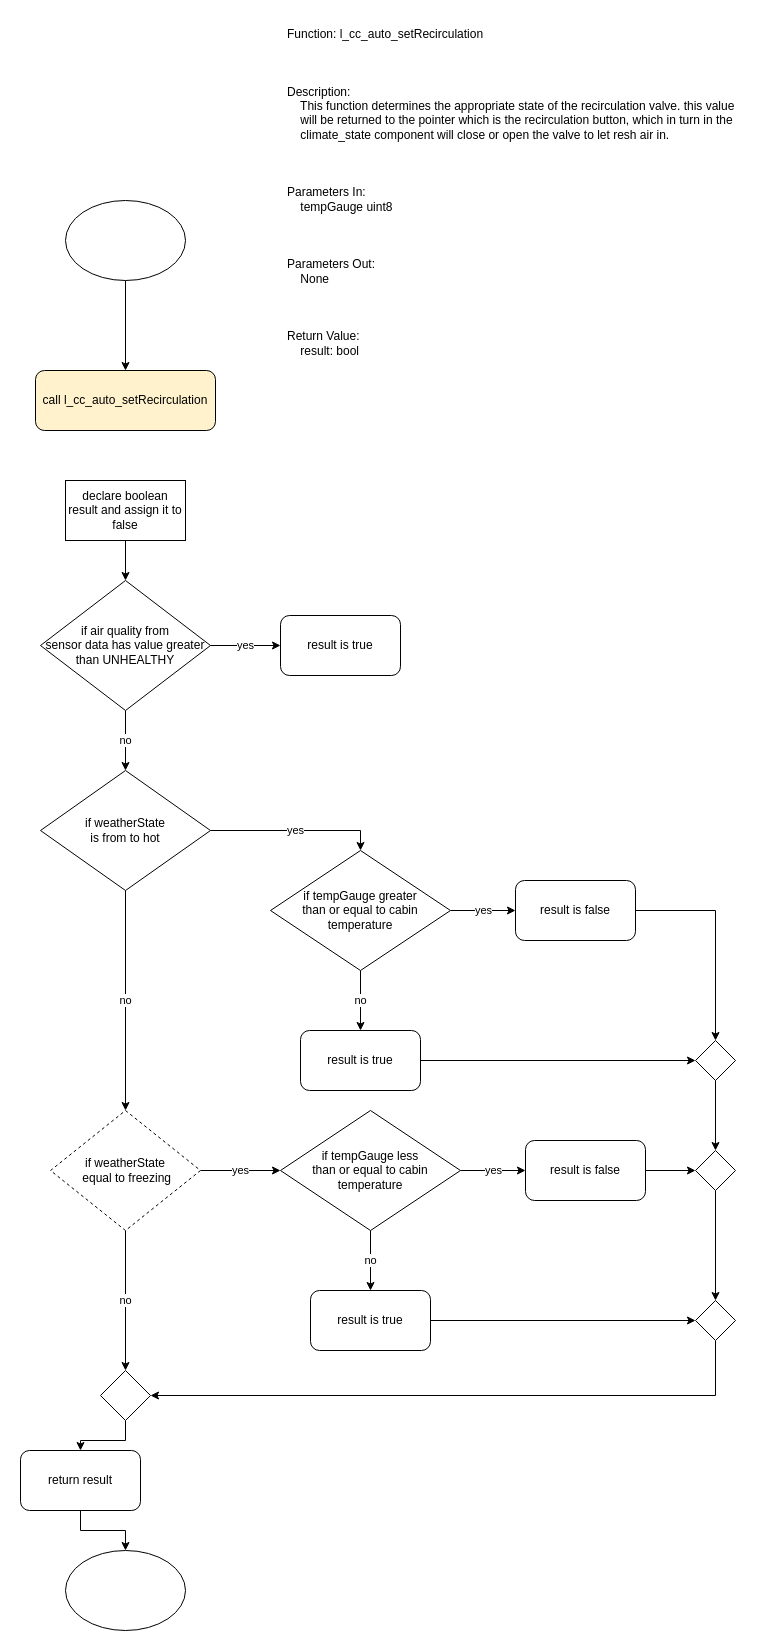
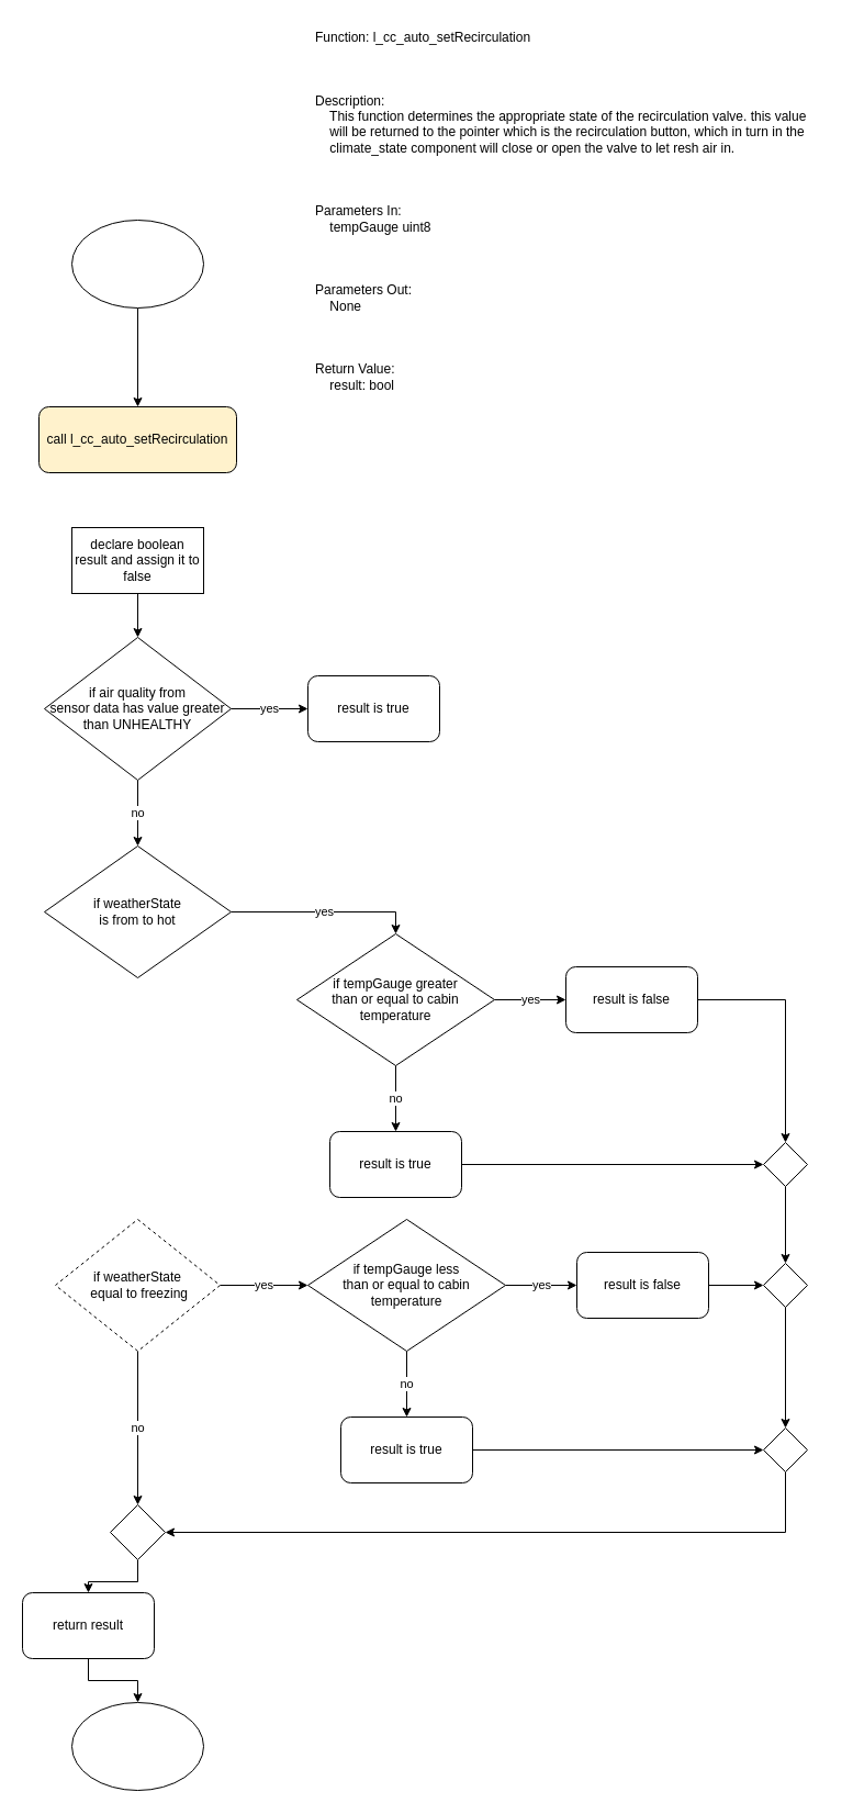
  <mxCell id="0" />
  <mxCell id="1" parent="0" />
  <mxCell id="2" value="Function: l_cc_auto_setRecirculation&#10;&#10;&#10;&#10;Description:&#10;    This function determines the appropriate state of the recirculation valve. this value&#10;    will be returned to the pointer which is the recirculation button, which in turn in the &#10;    climate_state component will close or open the valve to let resh air in.&#10;&#10;&#10;&#10;Parameters In:&#10;    tempGauge uint8&#10;&#10;&#10;&#10;Parameters Out:&#10;    None&#10;&#10;&#10;&#10;Return Value:&#10;    result: bool" style="text;whiteSpace=wrap;" vertex="1" parent="1"><mxGeometry x="285" y="20" width="470" height="360" as="geometry" /></mxCell>
  <mxCell id="3" style="edgeStyle=orthogonalEdgeStyle;rounded=0;orthogonalLoop=1;jettySize=auto;html=1;" edge="1" parent="1" source="4" target="5"><mxGeometry relative="1" as="geometry"><mxPoint x="125" y="400" as="targetPoint" /></mxGeometry></mxCell>
  <mxCell id="4" value="" style="ellipse;whiteSpace=wrap;html=1;" vertex="1" parent="1"><mxGeometry x="65" y="200" width="120" height="80" as="geometry" /></mxCell>
  <mxCell id="5" value="call&amp;nbsp;l_cc_auto_setRecirculation" style="rounded=1;whiteSpace=wrap;html=1;fillColor=#fff2cc;" vertex="1" parent="1"><mxGeometry x="35" y="370" width="180" height="60" as="geometry" /></mxCell>
  <mxCell id="6" style="edgeStyle=orthogonalEdgeStyle;rounded=0;orthogonalLoop=1;jettySize=auto;html=1;entryX=0.5;entryY=0;entryDx=0;entryDy=0;" edge="1" parent="1" source="7" target="10"><mxGeometry relative="1" as="geometry"><mxPoint x="125" y="580" as="targetPoint" /></mxGeometry></mxCell>
  <mxCell id="7" value="declare boolean result and assign it to false" style="whiteSpace=wrap;html=1;rounded=0;" vertex="1" parent="1"><mxGeometry x="65" y="480" width="120" height="60" as="geometry" /></mxCell>
  <mxCell id="8" value="yes" style="edgeStyle=orthogonalEdgeStyle;rounded=0;orthogonalLoop=1;jettySize=auto;html=1;" edge="1" parent="1" source="10" target="11"><mxGeometry relative="1" as="geometry"><mxPoint x="305" y="645" as="targetPoint" /></mxGeometry></mxCell>
  <mxCell id="9" value="no" style="edgeStyle=orthogonalEdgeStyle;rounded=0;orthogonalLoop=1;jettySize=auto;html=1;" edge="1" parent="1" source="10" target="14"><mxGeometry relative="1" as="geometry"><mxPoint x="125" y="800" as="targetPoint" /></mxGeometry></mxCell>
  <mxCell id="10" value="if air quality from &lt;br&gt;sensor data has value greater than UNHEALTHY" style="rhombus;whiteSpace=wrap;html=1;" vertex="1" parent="1"><mxGeometry x="40" y="580" width="170" height="130" as="geometry" /></mxCell>
  <mxCell id="11" value="result is true" style="rounded=1;whiteSpace=wrap;html=1;" vertex="1" parent="1"><mxGeometry x="280" y="615" width="120" height="60" as="geometry" /></mxCell>
  <mxCell id="12" value="yes" style="edgeStyle=orthogonalEdgeStyle;rounded=0;orthogonalLoop=1;jettySize=auto;html=1;entryX=0.5;entryY=0;entryDx=0;entryDy=0;" edge="1" parent="1" source="14" target="17"><mxGeometry relative="1" as="geometry"><mxPoint x="275" y="830" as="targetPoint" /></mxGeometry></mxCell>
- <mxCell id="13" value="no" style="edgeStyle=orthogonalEdgeStyle;rounded=0;orthogonalLoop=1;jettySize=auto;html=1;" edge="1" parent="1" source="14" target="24"><mxGeometry relative="1" as="geometry"><mxPoint x="125" y="1160" as="targetPoint" /></mxGeometry></mxCell>
  <mxCell id="14" value="if weatherState &lt;br&gt;is from to hot" style="rhombus;whiteSpace=wrap;html=1;" vertex="1" parent="1"><mxGeometry x="40" y="770" width="170" height="120" as="geometry" /></mxCell>
  <mxCell id="15" value="no" style="edgeStyle=orthogonalEdgeStyle;rounded=0;orthogonalLoop=1;jettySize=auto;html=1;" edge="1" parent="1" source="17" target="21"><mxGeometry relative="1" as="geometry"><mxPoint x="360" y="1010" as="targetPoint" /></mxGeometry></mxCell>
  <mxCell id="16" value="yes" style="edgeStyle=orthogonalEdgeStyle;rounded=0;orthogonalLoop=1;jettySize=auto;html=1;" edge="1" parent="1" source="17" target="19"><mxGeometry relative="1" as="geometry"><mxPoint x="505" y="905" as="targetPoint" /></mxGeometry></mxCell>
  <mxCell id="17" value="if tempGauge greater &lt;br&gt;than or equal to cabin temperature" style="rhombus;whiteSpace=wrap;html=1;" vertex="1" parent="1"><mxGeometry x="270" y="850" width="180" height="120" as="geometry" /></mxCell>
  <mxCell id="18" style="edgeStyle=orthogonalEdgeStyle;rounded=0;orthogonalLoop=1;jettySize=auto;html=1;entryX=0.5;entryY=0;entryDx=0;entryDy=0;" edge="1" parent="1" source="37" target="35"><mxGeometry relative="1" as="geometry"><mxPoint x="705" y="1140" as="targetPoint" /></mxGeometry></mxCell>
  <mxCell id="19" value="result is false" style="rounded=1;whiteSpace=wrap;html=1;" vertex="1" parent="1"><mxGeometry x="515" y="880" width="120" height="60" as="geometry" /></mxCell>
  <mxCell id="20" style="edgeStyle=orthogonalEdgeStyle;rounded=0;orthogonalLoop=1;jettySize=auto;html=1;entryX=0;entryY=0.5;entryDx=0;entryDy=0;" edge="1" parent="1" source="21" target="37"><mxGeometry relative="1" as="geometry"><mxPoint x="695" y="1060" as="targetPoint" /></mxGeometry></mxCell>
  <mxCell id="21" value="result is true" style="rounded=1;whiteSpace=wrap;html=1;" vertex="1" parent="1"><mxGeometry x="300" y="1030" width="120" height="60" as="geometry" /></mxCell>
  <mxCell id="22" value="yes" style="edgeStyle=orthogonalEdgeStyle;rounded=0;orthogonalLoop=1;jettySize=auto;html=1;entryX=0;entryY=0.5;entryDx=0;entryDy=0;" edge="1" parent="1" source="24" target="27"><mxGeometry relative="1" as="geometry"><mxPoint x="295" y="1170" as="targetPoint" /></mxGeometry></mxCell>
  <mxCell id="23" value="no" style="edgeStyle=orthogonalEdgeStyle;rounded=0;orthogonalLoop=1;jettySize=auto;html=1;" edge="1" parent="1" source="24" target="33"><mxGeometry relative="1" as="geometry"><mxPoint x="135" y="1420" as="targetPoint" /></mxGeometry></mxCell>
  <mxCell id="24" value="if weatherState &lt;br&gt;&amp;nbsp;equal to freezing" style="rhombus;whiteSpace=wrap;html=1;dashed=1;" vertex="1" parent="1"><mxGeometry x="50" y="1110" width="150" height="120" as="geometry" /></mxCell>
  <mxCell id="25" value="no" style="edgeStyle=orthogonalEdgeStyle;rounded=0;orthogonalLoop=1;jettySize=auto;html=1;" edge="1" parent="1" source="27" target="31"><mxGeometry relative="1" as="geometry"><mxPoint x="370" y="1270" as="targetPoint" /></mxGeometry></mxCell>
  <mxCell id="26" value="yes" style="edgeStyle=orthogonalEdgeStyle;rounded=0;orthogonalLoop=1;jettySize=auto;html=1;" edge="1" parent="1" source="27" target="29"><mxGeometry relative="1" as="geometry"><mxPoint x="515" y="1165" as="targetPoint" /></mxGeometry></mxCell>
  <mxCell id="27" value="if tempGauge less&lt;br&gt;than or equal to cabin temperature" style="rhombus;whiteSpace=wrap;html=1;" vertex="1" parent="1"><mxGeometry x="280" y="1110" width="180" height="120" as="geometry" /></mxCell>
  <mxCell id="28" style="edgeStyle=orthogonalEdgeStyle;rounded=0;orthogonalLoop=1;jettySize=auto;html=1;" edge="1" parent="1" source="29" target="35"><mxGeometry relative="1" as="geometry"><mxPoint x="695" y="1170" as="targetPoint" /></mxGeometry></mxCell>
  <mxCell id="29" value="result is false" style="rounded=1;whiteSpace=wrap;html=1;" vertex="1" parent="1"><mxGeometry x="525" y="1140" width="120" height="60" as="geometry" /></mxCell>
  <mxCell id="30" style="edgeStyle=orthogonalEdgeStyle;rounded=0;orthogonalLoop=1;jettySize=auto;html=1;entryX=0;entryY=0.5;entryDx=0;entryDy=0;" edge="1" parent="1" source="31" target="39"><mxGeometry relative="1" as="geometry"><mxPoint x="695" y="1320" as="targetPoint" /></mxGeometry></mxCell>
  <mxCell id="31" value="result is true" style="rounded=1;whiteSpace=wrap;html=1;" vertex="1" parent="1"><mxGeometry x="310" y="1290" width="120" height="60" as="geometry" /></mxCell>
  <mxCell id="32" style="edgeStyle=orthogonalEdgeStyle;rounded=0;orthogonalLoop=1;jettySize=auto;html=1;" edge="1" parent="1" source="33" target="41"><mxGeometry relative="1" as="geometry"><mxPoint x="125" y="1490" as="targetPoint" /></mxGeometry></mxCell>
  <mxCell id="33" value="" style="rhombus;whiteSpace=wrap;html=1;" vertex="1" parent="1"><mxGeometry x="100" y="1370" width="50" height="50" as="geometry" /></mxCell>
  <mxCell id="34" style="edgeStyle=orthogonalEdgeStyle;rounded=0;orthogonalLoop=1;jettySize=auto;html=1;entryX=1;entryY=0.5;entryDx=0;entryDy=0;" edge="1" parent="1" source="39" target="33"><mxGeometry relative="1" as="geometry"><mxPoint x="715" y="1410" as="targetPoint" /><Array as="points"><mxPoint x="715" y="1395" /></Array></mxGeometry></mxCell>
  <mxCell id="35" value="" style="rhombus;whiteSpace=wrap;html=1;" vertex="1" parent="1"><mxGeometry x="695" y="1150" width="40" height="40" as="geometry" /></mxCell>
  <mxCell id="36" value="" style="edgeStyle=orthogonalEdgeStyle;rounded=0;orthogonalLoop=1;jettySize=auto;html=1;entryX=0.5;entryY=0;entryDx=0;entryDy=0;" edge="1" parent="1" source="19" target="37"><mxGeometry relative="1" as="geometry"><mxPoint x="715" y="1150" as="targetPoint" /><mxPoint x="635" y="910" as="sourcePoint" /></mxGeometry></mxCell>
  <mxCell id="37" value="" style="rhombus;whiteSpace=wrap;html=1;" vertex="1" parent="1"><mxGeometry x="695" y="1040" width="40" height="40" as="geometry" /></mxCell>
  <mxCell id="38" value="" style="edgeStyle=orthogonalEdgeStyle;rounded=0;orthogonalLoop=1;jettySize=auto;html=1;" edge="1" parent="1" source="35" target="39"><mxGeometry relative="1" as="geometry"><mxPoint x="715" y="1410" as="targetPoint" /><mxPoint x="715" y="1190" as="sourcePoint" /></mxGeometry></mxCell>
  <mxCell id="39" value="" style="rhombus;whiteSpace=wrap;html=1;" vertex="1" parent="1"><mxGeometry x="695" y="1300" width="40" height="40" as="geometry" /></mxCell>
  <mxCell id="40" style="edgeStyle=orthogonalEdgeStyle;rounded=0;orthogonalLoop=1;jettySize=auto;html=1;" edge="1" parent="1" source="41" target="42"><mxGeometry relative="1" as="geometry"><mxPoint x="125" y="1590" as="targetPoint" /></mxGeometry></mxCell>
  <mxCell id="41" value="return result" style="rounded=1;whiteSpace=wrap;html=1;" vertex="1" parent="1"><mxGeometry x="20" y="1450" width="120" height="60" as="geometry" /></mxCell>
  <mxCell id="42" value="" style="ellipse;whiteSpace=wrap;html=1;labelBackgroundColor=default;" vertex="1" parent="1"><mxGeometry x="65" y="1550" width="120" height="80" as="geometry" /></mxCell>
